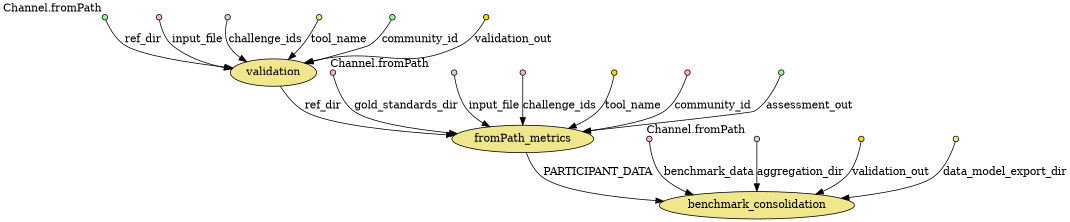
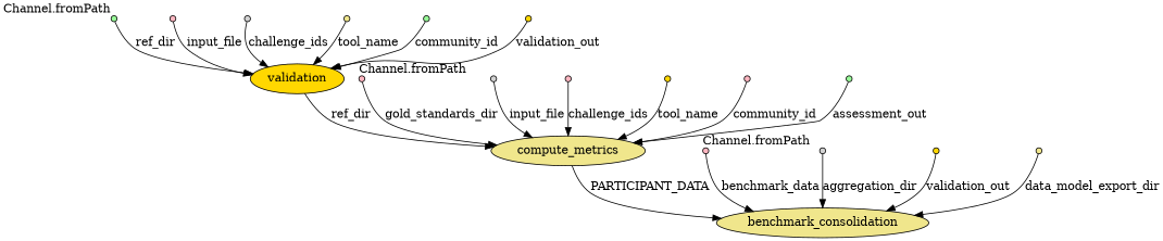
  digraph {
    node [fillcolor=khaki fixedsize=true shape=point style=filled]
    p0 [fillcolor=palegreen width=0.1 xlabel="Channel.fromPath"]
-   n2 [label=validation fixedsize="" shape=""]
-   n3 [label=fromPath_metrics fixedsize="" shape=""]
+   n2 [fillcolor=gold label=validation fixedsize="" shape=""]
+   n3 [label=compute_metrics fixedsize="" shape=""]
    n4 [label=benchmark_consolidation fixedsize="" shape=""]
    p1 [fillcolor=lightpink width=0.1 xlabel="Channel.fromPath"]
    p2 [fillcolor=lightpink width=0.1 xlabel="Channel.fromPath"]
    p3 [fillcolor=lightpink width=0.1]
    p4 [fillcolor=lightgrey width=0.1]
    p5 [width=0.1]
    p6 [fillcolor=palegreen width=0.1]
    p7 [fillcolor=gold width=0.1]
    p9 [fillcolor=lightgrey width=0.1]
    p10 [fillcolor=lightpink width=0.1]
    p11 [fillcolor=gold width=0.1]
    p12 [fillcolor=lightpink width=0.1]
    p13 [fillcolor=palegreen width=0.1]
    p15 [fillcolor=lightgrey width=0.1]
    p16 [fillcolor=gold width=0.1]
    p17 [width=0.1]
    p0 -> n2 [label=ref_dir]
    n2 -> n3 [label=ref_dir]
    n3 -> n4 [label=PARTICIPANT_DATA]
    p1 -> n3 [label=gold_standards_dir]
    p2 -> n4 [label=benchmark_data]
    p3 -> n2 [label=input_file]
    p4 -> n2 [label=challenge_ids]
    p5 -> n2 [label=tool_name]
    p6 -> n2 [label=community_id]
    p7 -> n2 [label=validation_out]
    p9 -> n3 [label=input_file]
    p10 -> n3 [label=challenge_ids]
    p11 -> n3 [label=tool_name]
    p12 -> n3 [label=community_id]
    p13 -> n3 [label=assessment_out]
    p15 -> n4 [label=aggregation_dir]
    p16 -> n4 [label=validation_out]
    p17 -> n4 [label=data_model_export_dir]
  }
